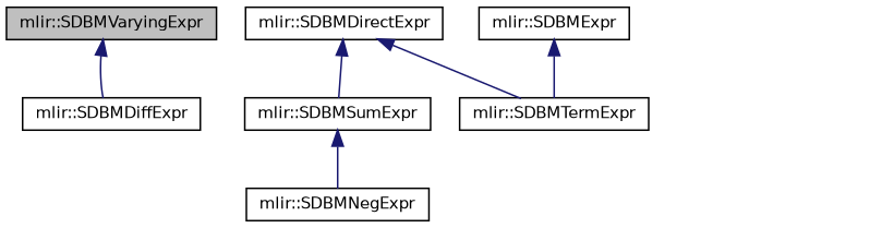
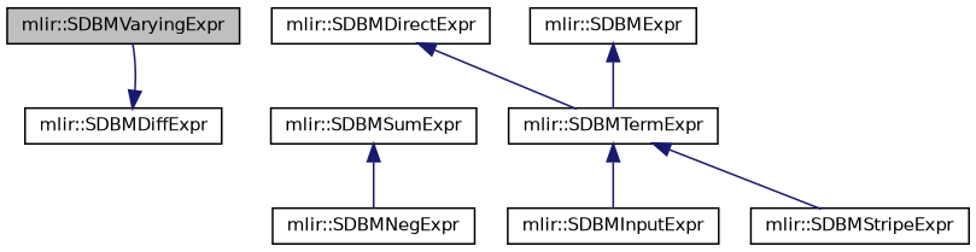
  digraph {
    node [color=black fontname=Helvetica fontsize=10 shape=record]
    edge [color=midnightblue dir=back fontname=Helvetica fontsize=10 labelfontname=Helvetica labelfontsize=10 style=solid]
    n1 [fillcolor=grey75 fontcolor=black height=0.2 label="mlir::SDBMVaryingExpr" style=filled width=0.4]
    n2 [height=0.2 label="mlir::SDBMDiffExpr" width=0.4]
    n3 [height=0.2 label="mlir::SDBMDirectExpr" width=0.4]
    n4 [height=0.2 label="mlir::SDBMSumExpr" width=0.4]
    n5 [height=0.2 label="mlir::SDBMTermExpr" width=0.4]
    n6 [height=0.2 label="mlir::SDBMNegExpr" width=0.4]
    n7 [height=0.2 label="mlir::SDBMExpr" width=0.4]
-   n1 -> n2
-   n3 -> n4
+   n8 [height=0.2 label="mlir::SDBMInputExpr" width=0.4]
+   n9 [height=0.2 label="mlir::SDBMStripeExpr" width=0.4]
+   n2 -> n1
    n3 -> n5
    n4 -> n6
+   n5 -> n8
+   n5 -> n9
    n7 -> n5
  }
